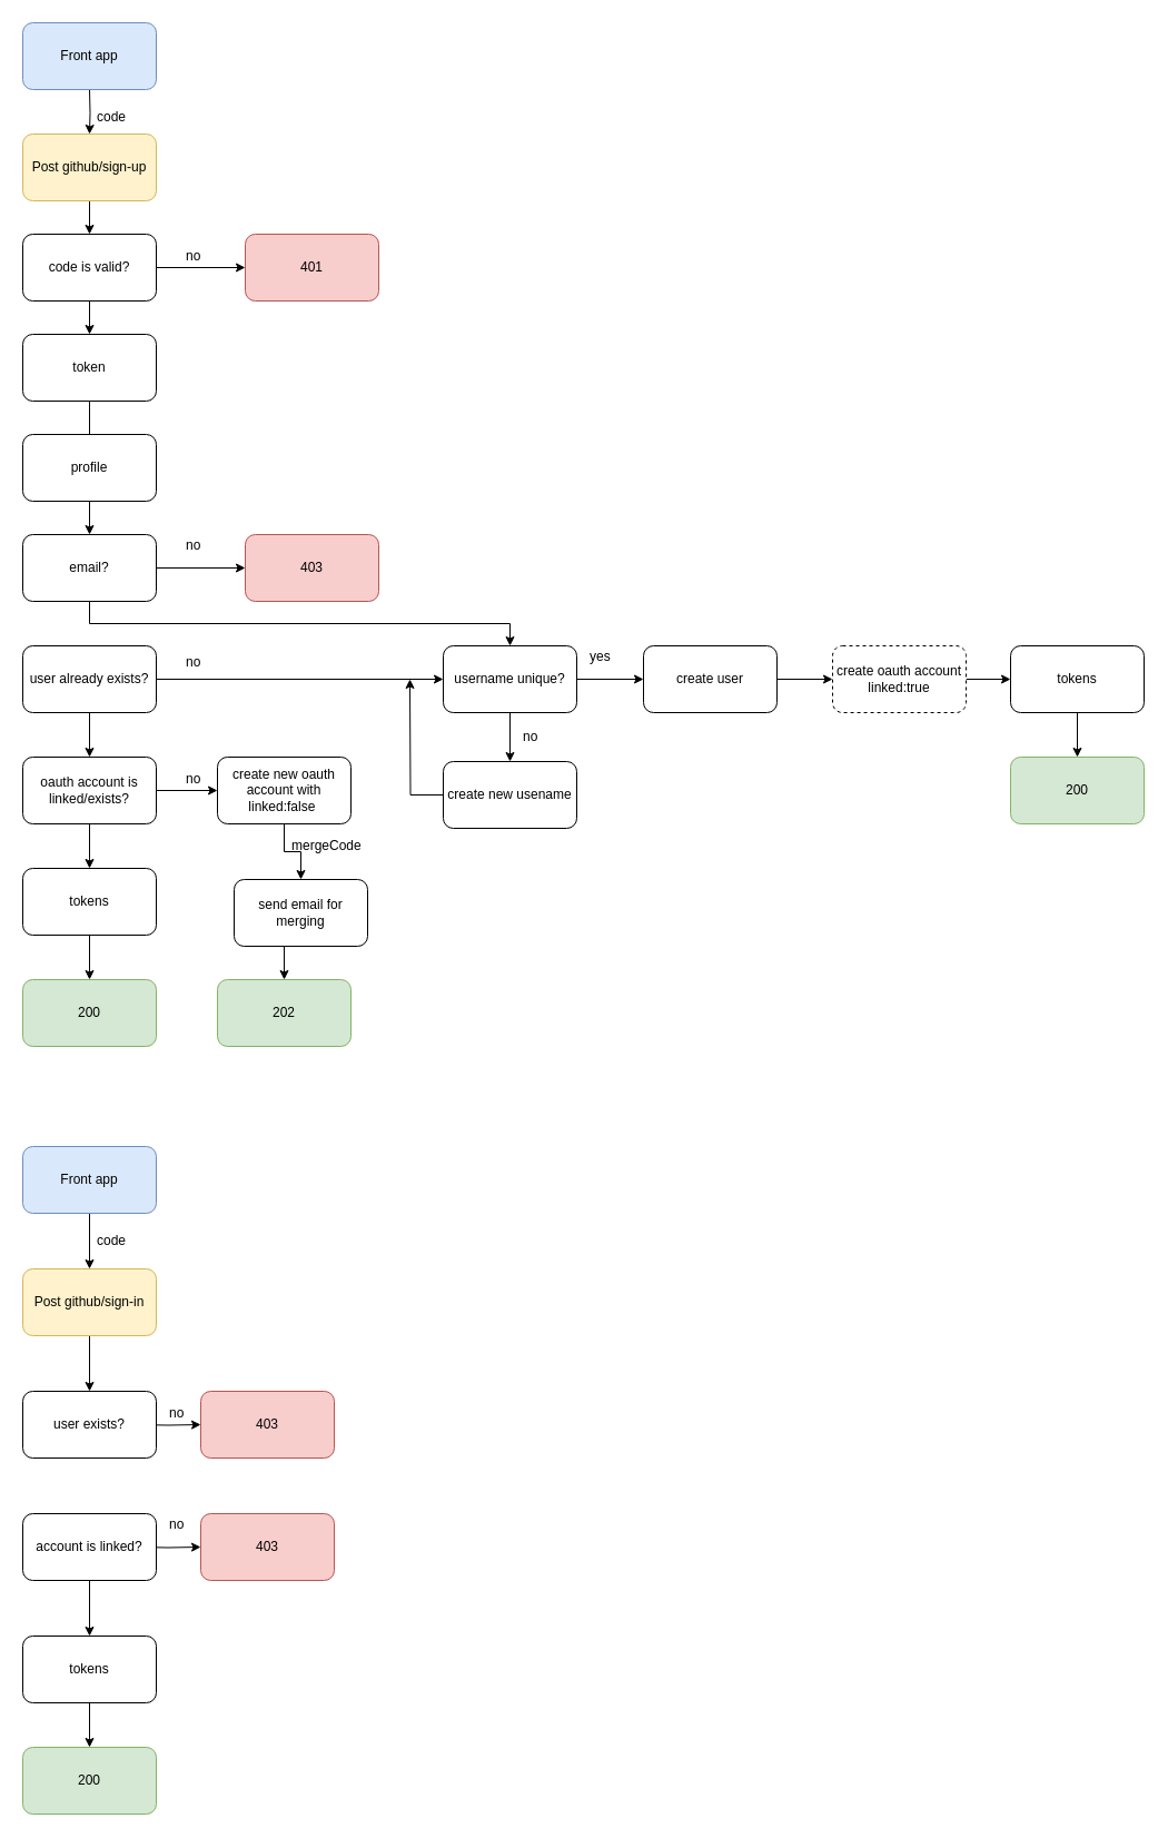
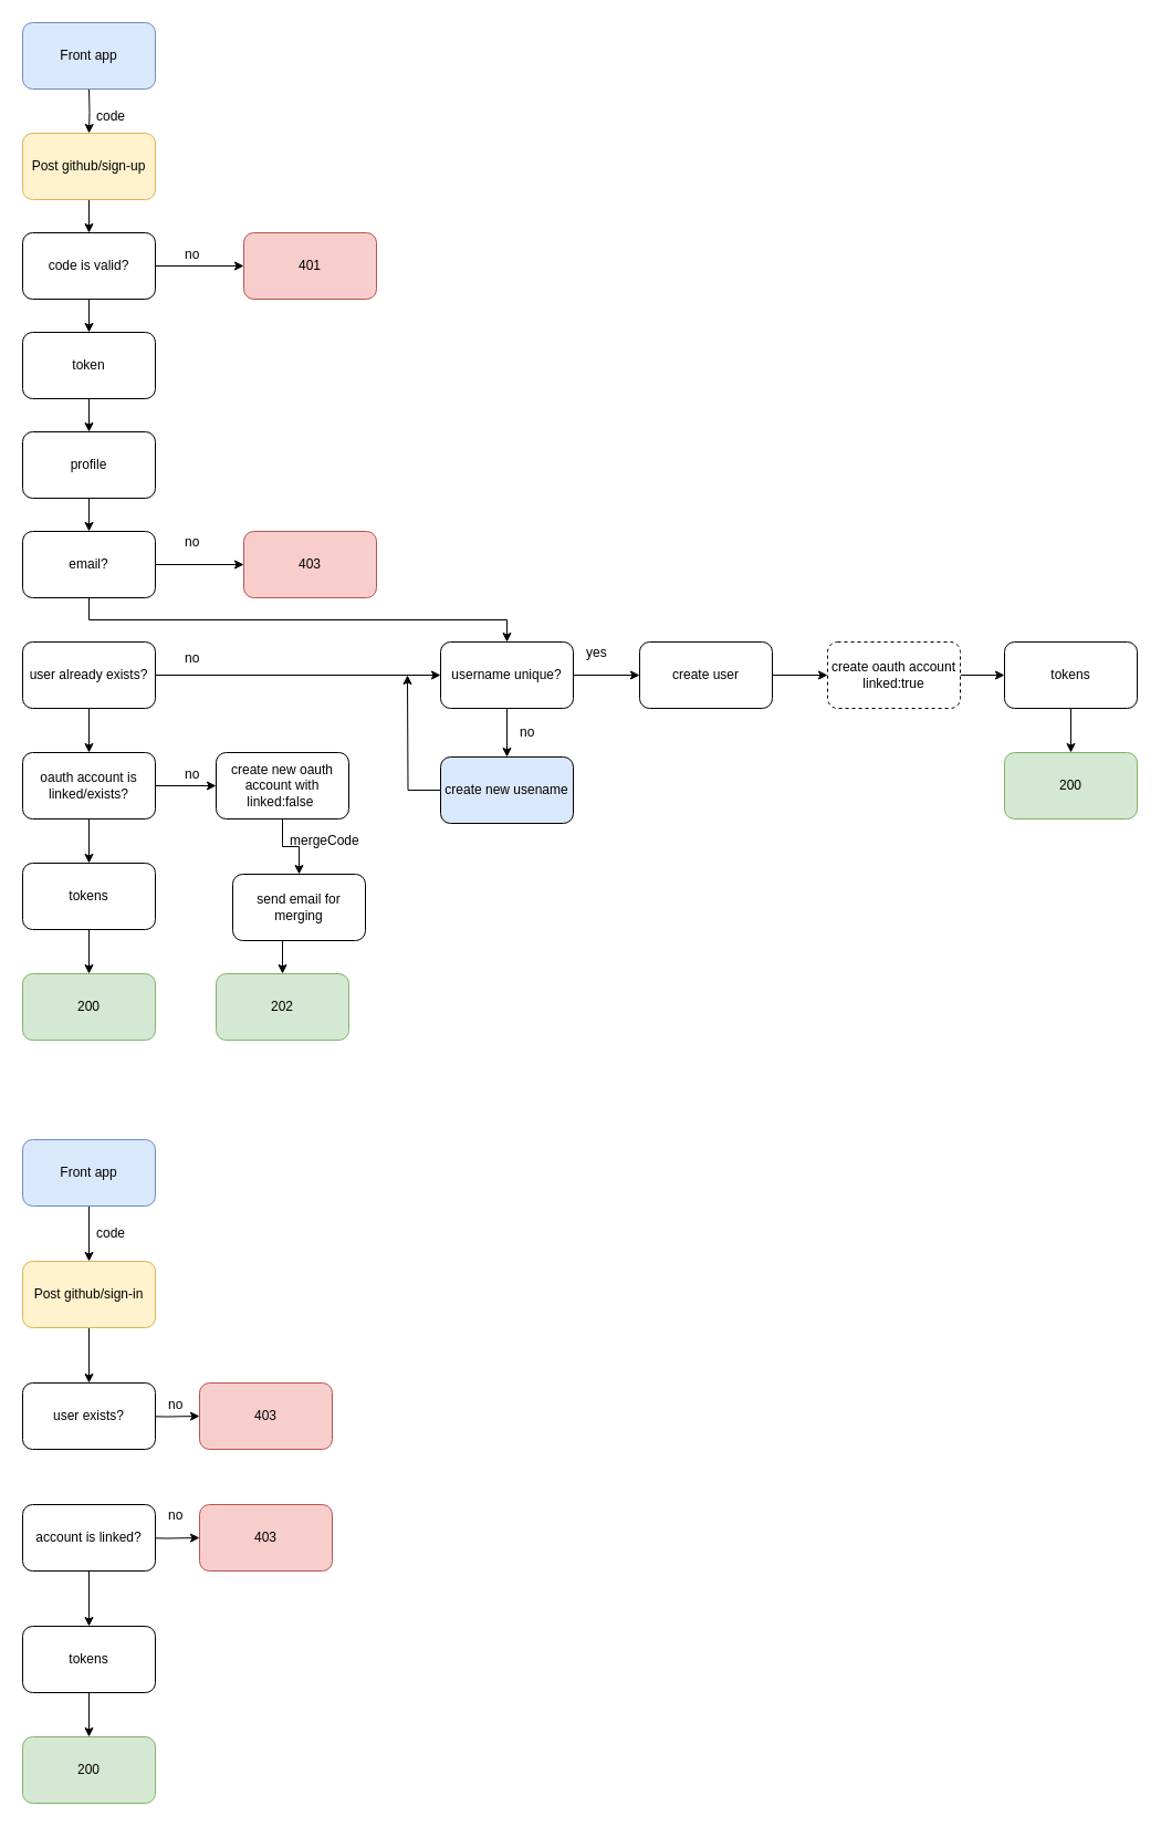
  <mxCell id="0" />
  <mxCell id="1" parent="0" />
  <mxCell id="2" style="edgeStyle=orthogonalEdgeStyle;rounded=0;orthogonalLoop=1;jettySize=auto;html=1;exitX=0.5;exitY=1;exitDx=0;exitDy=0;" parent="1" source="3" target="64" edge="1"><mxGeometry relative="1" as="geometry" /></mxCell>
  <mxCell id="3" value="Post github/sign-up" style="rounded=1;whiteSpace=wrap;html=1;fillColor=#fff2cc;strokeColor=#d6b656;" parent="1" vertex="1"><mxGeometry x="20" y="120" width="120" height="60" as="geometry" /></mxCell>
  <mxCell id="4" value="code" style="text;html=1;resizable=0;points=[];autosize=1;align=left;verticalAlign=top;spacingTop=-4;" parent="1" vertex="1"><mxGeometry x="85" y="95" width="40" height="20" as="geometry" /></mxCell>
  <mxCell id="5" style="edgeStyle=orthogonalEdgeStyle;rounded=0;orthogonalLoop=1;jettySize=auto;html=1;exitX=0.5;exitY=1;exitDx=0;exitDy=0;entryX=0.5;entryY=0;entryDx=0;entryDy=0;" parent="1" source="7" target="10" edge="1"><mxGeometry relative="1" as="geometry" /></mxCell>
  <mxCell id="6" style="edgeStyle=orthogonalEdgeStyle;rounded=0;orthogonalLoop=1;jettySize=auto;html=1;exitX=1;exitY=0.5;exitDx=0;exitDy=0;entryX=0;entryY=0.5;entryDx=0;entryDy=0;" parent="1" source="7" target="30" edge="1"><mxGeometry relative="1" as="geometry" /></mxCell>
  <mxCell id="7" value="user already exists?" style="rounded=1;whiteSpace=wrap;html=1;" parent="1" vertex="1"><mxGeometry x="20" y="580" width="120" height="60" as="geometry" /></mxCell>
  <mxCell id="8" style="edgeStyle=orthogonalEdgeStyle;rounded=0;orthogonalLoop=1;jettySize=auto;html=1;exitX=0.5;exitY=1;exitDx=0;exitDy=0;" parent="1" source="10" target="12" edge="1"><mxGeometry relative="1" as="geometry" /></mxCell>
  <mxCell id="9" style="edgeStyle=orthogonalEdgeStyle;rounded=0;orthogonalLoop=1;jettySize=auto;html=1;exitX=1;exitY=0.5;exitDx=0;exitDy=0;entryX=0;entryY=0.5;entryDx=0;entryDy=0;" parent="1" source="10" target="35" edge="1"><mxGeometry relative="1" as="geometry" /></mxCell>
  <mxCell id="10" value="oauth account is linked/exists?" style="rounded=1;whiteSpace=wrap;html=1;" parent="1" vertex="1"><mxGeometry x="20" y="680" width="120" height="60" as="geometry" /></mxCell>
  <mxCell id="11" style="edgeStyle=orthogonalEdgeStyle;rounded=0;orthogonalLoop=1;jettySize=auto;html=1;exitX=0.5;exitY=1;exitDx=0;exitDy=0;entryX=0.5;entryY=0;entryDx=0;entryDy=0;" parent="1" source="12" target="23" edge="1"><mxGeometry relative="1" as="geometry" /></mxCell>
  <mxCell id="12" value="tokens" style="rounded=1;whiteSpace=wrap;html=1;" parent="1" vertex="1"><mxGeometry x="20" y="780" width="120" height="60" as="geometry" /></mxCell>
  <mxCell id="13" style="edgeStyle=orthogonalEdgeStyle;rounded=0;orthogonalLoop=1;jettySize=auto;html=1;exitX=0.5;exitY=1;exitDx=0;exitDy=0;entryX=0.5;entryY=0;entryDx=0;entryDy=0;" parent="1" source="14" target="22" edge="1"><mxGeometry relative="1" as="geometry"><mxPoint x="255.034" y="870.276" as="targetPoint" /></mxGeometry></mxCell>
  <mxCell id="14" value="send email for merging" style="rounded=1;whiteSpace=wrap;html=1;" parent="1" vertex="1"><mxGeometry x="210" y="790" width="120" height="60" as="geometry" /></mxCell>
  <mxCell id="15" value="no" style="text;html=1;resizable=0;points=[];autosize=1;align=left;verticalAlign=top;spacingTop=-4;" parent="1" vertex="1"><mxGeometry x="165" y="690" width="30" height="20" as="geometry" /></mxCell>
  <mxCell id="16" style="edgeStyle=orthogonalEdgeStyle;rounded=0;orthogonalLoop=1;jettySize=auto;html=1;exitX=1;exitY=0.5;exitDx=0;exitDy=0;" parent="1" source="17" target="19" edge="1"><mxGeometry relative="1" as="geometry" /></mxCell>
  <mxCell id="17" value="create user" style="rounded=1;whiteSpace=wrap;html=1;" parent="1" vertex="1"><mxGeometry x="578" y="580" width="120" height="60" as="geometry" /></mxCell>
  <mxCell id="18" style="edgeStyle=orthogonalEdgeStyle;rounded=0;orthogonalLoop=1;jettySize=auto;html=1;exitX=1;exitY=0.5;exitDx=0;exitDy=0;entryX=0;entryY=0.5;entryDx=0;entryDy=0;" parent="1" source="19" target="21" edge="1"><mxGeometry relative="1" as="geometry" /></mxCell>
  <mxCell id="19" value="create oauth account&lt;br&gt;linked:true" style="rounded=1;whiteSpace=wrap;html=1;dashed=1;" parent="1" vertex="1"><mxGeometry x="748" y="580" width="120" height="60" as="geometry" /></mxCell>
  <mxCell id="20" style="edgeStyle=orthogonalEdgeStyle;rounded=0;orthogonalLoop=1;jettySize=auto;html=1;exitX=0.5;exitY=1;exitDx=0;exitDy=0;entryX=0.5;entryY=0;entryDx=0;entryDy=0;" parent="1" source="21" target="24" edge="1"><mxGeometry relative="1" as="geometry" /></mxCell>
  <mxCell id="21" value="tokens" style="rounded=1;whiteSpace=wrap;html=1;" parent="1" vertex="1"><mxGeometry x="908" y="580" width="120" height="60" as="geometry" /></mxCell>
  <mxCell id="22" value="202" style="rounded=1;whiteSpace=wrap;html=1;fillColor=#d5e8d4;strokeColor=#82b366;" parent="1" vertex="1"><mxGeometry x="195" y="880" width="120" height="60" as="geometry" /></mxCell>
  <mxCell id="23" value="200" style="rounded=1;whiteSpace=wrap;html=1;fillColor=#d5e8d4;strokeColor=#82b366;" parent="1" vertex="1"><mxGeometry x="20" y="880" width="120" height="60" as="geometry" /></mxCell>
  <mxCell id="24" value="200" style="rounded=1;whiteSpace=wrap;html=1;fillColor=#d5e8d4;strokeColor=#82b366;" parent="1" vertex="1"><mxGeometry x="908" y="680" width="120" height="60" as="geometry" /></mxCell>
  <mxCell id="25" value="no" style="text;html=1;resizable=0;points=[];autosize=1;align=left;verticalAlign=top;spacingTop=-4;" parent="1" vertex="1"><mxGeometry x="165" y="585" width="30" height="20" as="geometry" /></mxCell>
  <mxCell id="26" value="403" style="rounded=1;whiteSpace=wrap;html=1;fillColor=#f8cecc;strokeColor=#b85450;" parent="1" vertex="1"><mxGeometry x="220" y="480" width="120" height="60" as="geometry" /></mxCell>
  <mxCell id="27" value="no" style="text;html=1;resizable=0;points=[];autosize=1;align=left;verticalAlign=top;spacingTop=-4;" parent="1" vertex="1"><mxGeometry x="165" y="480" width="30" height="20" as="geometry" /></mxCell>
  <mxCell id="28" style="edgeStyle=orthogonalEdgeStyle;rounded=0;orthogonalLoop=1;jettySize=auto;html=1;exitX=1;exitY=0.5;exitDx=0;exitDy=0;" parent="1" source="30" target="17" edge="1"><mxGeometry relative="1" as="geometry" /></mxCell>
  <mxCell id="29" style="edgeStyle=orthogonalEdgeStyle;rounded=0;orthogonalLoop=1;jettySize=auto;html=1;exitX=0.5;exitY=1;exitDx=0;exitDy=0;entryX=0.5;entryY=0;entryDx=0;entryDy=0;" parent="1" source="30" target="33" edge="1"><mxGeometry relative="1" as="geometry" /></mxCell>
  <mxCell id="30" value="username unique?" style="rounded=1;whiteSpace=wrap;html=1;" parent="1" vertex="1"><mxGeometry x="398" y="580" width="120" height="60" as="geometry" /></mxCell>
  <mxCell id="31" value="yes" style="text;html=1;resizable=0;points=[];autosize=1;align=left;verticalAlign=top;spacingTop=-4;" parent="1" vertex="1"><mxGeometry x="528" y="580" width="30" height="20" as="geometry" /></mxCell>
  <mxCell id="32" style="edgeStyle=orthogonalEdgeStyle;rounded=0;orthogonalLoop=1;jettySize=auto;html=1;exitX=0;exitY=0.5;exitDx=0;exitDy=0;" parent="1" source="33" edge="1"><mxGeometry relative="1" as="geometry"><mxPoint x="368" y="610" as="targetPoint" /></mxGeometry></mxCell>
- <mxCell id="33" value="create new usename" style="rounded=1;whiteSpace=wrap;html=1;" parent="1" vertex="1"><mxGeometry x="398" y="684" width="120" height="60" as="geometry" /></mxCell>
+ <mxCell id="33" value="create new usename" style="rounded=1;whiteSpace=wrap;html=1;fillColor=#dae8fc;" parent="1" vertex="1"><mxGeometry x="398" y="684" width="120" height="60" as="geometry" /></mxCell>
  <mxCell id="34" style="edgeStyle=orthogonalEdgeStyle;rounded=0;orthogonalLoop=1;jettySize=auto;html=1;exitX=0.5;exitY=1;exitDx=0;exitDy=0;entryX=0.5;entryY=0;entryDx=0;entryDy=0;" parent="1" source="35" target="14" edge="1"><mxGeometry relative="1" as="geometry" /></mxCell>
  <mxCell id="35" value="create new oauth account with linked:false&amp;nbsp;" style="rounded=1;whiteSpace=wrap;html=1;" parent="1" vertex="1"><mxGeometry x="195" y="680" width="120" height="60" as="geometry" /></mxCell>
  <mxCell id="36" value="mergeCode&amp;nbsp;" style="text;html=1;resizable=0;points=[];autosize=1;align=left;verticalAlign=top;spacingTop=-4;" parent="1" vertex="1"><mxGeometry x="260" y="750" width="80" height="20" as="geometry" /></mxCell>
  <mxCell id="37" style="edgeStyle=orthogonalEdgeStyle;rounded=0;orthogonalLoop=1;jettySize=auto;html=1;exitX=0.5;exitY=1;exitDx=0;exitDy=0;entryX=0.5;entryY=0;entryDx=0;entryDy=0;" parent="1" source="38" target="55" edge="1"><mxGeometry relative="1" as="geometry"><mxPoint x="79.765" y="1239.706" as="targetPoint" /></mxGeometry></mxCell>
  <mxCell id="38" value="Post github/sign-in" style="rounded=1;whiteSpace=wrap;html=1;fillColor=#fff2cc;strokeColor=#d6b656;" parent="1" vertex="1"><mxGeometry x="20" y="1140" width="120" height="60" as="geometry" /></mxCell>
  <mxCell id="39" value="no" style="text;html=1;resizable=0;points=[];autosize=1;align=left;verticalAlign=top;spacingTop=-4;" parent="1" vertex="1"><mxGeometry x="468" y="652" width="30" height="20" as="geometry" /></mxCell>
  <mxCell id="40" style="edgeStyle=orthogonalEdgeStyle;rounded=0;orthogonalLoop=1;jettySize=auto;html=1;entryX=0.5;entryY=0;entryDx=0;entryDy=0;" parent="1" target="3" edge="1"><mxGeometry relative="1" as="geometry"><mxPoint x="80" y="80" as="sourcePoint" /></mxGeometry></mxCell>
  <mxCell id="41" value="Front app" style="rounded=1;whiteSpace=wrap;html=1;fillColor=#dae8fc;strokeColor=#6c8ebf;" parent="1" vertex="1"><mxGeometry x="20" y="20" width="120" height="60" as="geometry" /></mxCell>
  <mxCell id="42" style="edgeStyle=orthogonalEdgeStyle;rounded=0;orthogonalLoop=1;jettySize=auto;html=1;exitX=0.5;exitY=1;exitDx=0;exitDy=0;entryX=0.5;entryY=0;entryDx=0;entryDy=0;" parent="1" source="43" target="38" edge="1"><mxGeometry relative="1" as="geometry" /></mxCell>
  <mxCell id="43" value="Front app" style="rounded=1;whiteSpace=wrap;html=1;fillColor=#dae8fc;strokeColor=#6c8ebf;" parent="1" vertex="1"><mxGeometry x="20" y="1030" width="120" height="60" as="geometry" /></mxCell>
  <mxCell id="44" value="code" style="text;html=1;resizable=0;points=[];autosize=1;align=left;verticalAlign=top;spacingTop=-4;" parent="1" vertex="1"><mxGeometry x="85" y="1105" width="40" height="20" as="geometry" /></mxCell>
  <mxCell id="45" value="403" style="rounded=1;whiteSpace=wrap;html=1;fillColor=#f8cecc;strokeColor=#b85450;" parent="1" vertex="1"><mxGeometry x="180" y="1250" width="120" height="60" as="geometry" /></mxCell>
  <mxCell id="46" style="edgeStyle=orthogonalEdgeStyle;rounded=0;orthogonalLoop=1;jettySize=auto;html=1;exitX=1;exitY=0.5;exitDx=0;exitDy=0;entryX=0;entryY=0.5;entryDx=0;entryDy=0;" parent="1" target="45" edge="1"><mxGeometry relative="1" as="geometry"><mxPoint x="120" y="1280" as="sourcePoint" /></mxGeometry></mxCell>
  <mxCell id="47" value="no" style="text;html=1;resizable=0;points=[];autosize=1;align=left;verticalAlign=top;spacingTop=-4;" parent="1" vertex="1"><mxGeometry x="150" y="1260" width="30" height="20" as="geometry" /></mxCell>
  <mxCell id="48" style="edgeStyle=orthogonalEdgeStyle;rounded=0;orthogonalLoop=1;jettySize=auto;html=1;exitX=1;exitY=0.5;exitDx=0;exitDy=0;" parent="1" target="50" edge="1"><mxGeometry relative="1" as="geometry"><mxPoint x="120" y="1390" as="sourcePoint" /></mxGeometry></mxCell>
  <mxCell id="49" style="edgeStyle=orthogonalEdgeStyle;rounded=0;orthogonalLoop=1;jettySize=auto;html=1;exitX=0.5;exitY=1;exitDx=0;exitDy=0;entryX=0.5;entryY=0;entryDx=0;entryDy=0;" parent="1" source="56" target="53" edge="1"><mxGeometry relative="1" as="geometry"><mxPoint x="80" y="1430" as="sourcePoint" /></mxGeometry></mxCell>
  <mxCell id="50" value="403" style="rounded=1;whiteSpace=wrap;html=1;fillColor=#f8cecc;strokeColor=#b85450;" parent="1" vertex="1"><mxGeometry x="180" y="1360" width="120" height="60" as="geometry" /></mxCell>
  <mxCell id="51" value="no" style="text;html=1;resizable=0;points=[];autosize=1;align=left;verticalAlign=top;spacingTop=-4;" parent="1" vertex="1"><mxGeometry x="150" y="1360" width="30" height="20" as="geometry" /></mxCell>
  <mxCell id="52" style="edgeStyle=orthogonalEdgeStyle;rounded=0;orthogonalLoop=1;jettySize=auto;html=1;exitX=0.5;exitY=1;exitDx=0;exitDy=0;entryX=0.5;entryY=0;entryDx=0;entryDy=0;" parent="1" source="53" target="54" edge="1"><mxGeometry relative="1" as="geometry" /></mxCell>
  <mxCell id="53" value="tokens" style="rounded=1;whiteSpace=wrap;html=1;" parent="1" vertex="1"><mxGeometry x="20" y="1470" width="120" height="60" as="geometry" /></mxCell>
  <mxCell id="54" value="200" style="rounded=1;whiteSpace=wrap;html=1;fillColor=#d5e8d4;strokeColor=#82b366;" parent="1" vertex="1"><mxGeometry x="20" y="1570" width="120" height="60" as="geometry" /></mxCell>
  <mxCell id="55" value="user exists?" style="rounded=1;whiteSpace=wrap;html=1;" parent="1" vertex="1"><mxGeometry x="20" y="1250" width="120" height="60" as="geometry" /></mxCell>
  <mxCell id="56" value="account is linked?" style="rounded=1;whiteSpace=wrap;html=1;" parent="1" vertex="1"><mxGeometry x="20" y="1360" width="120" height="60" as="geometry" /></mxCell>
- <mxCell id="57" style="edgeStyle=orthogonalEdgeStyle;rounded=0;orthogonalLoop=1;jettySize=auto;html=1;exitX=0.5;exitY=1;exitDx=0;exitDy=0;entryX=0.5;entryY=0;entryDx=0;entryDy=0;endArrow=none;" parent="1" source="58" target="60" edge="1"><mxGeometry relative="1" as="geometry" /></mxCell>
+ <mxCell id="57" style="edgeStyle=orthogonalEdgeStyle;rounded=0;orthogonalLoop=1;jettySize=auto;html=1;exitX=0.5;exitY=1;exitDx=0;exitDy=0;entryX=0.5;entryY=0;entryDx=0;entryDy=0;" parent="1" source="58" target="60" edge="1"><mxGeometry relative="1" as="geometry" /></mxCell>
  <mxCell id="58" value="token" style="rounded=1;whiteSpace=wrap;html=1;" parent="1" vertex="1"><mxGeometry x="20" y="300" width="120" height="60" as="geometry" /></mxCell>
  <mxCell id="59" style="edgeStyle=orthogonalEdgeStyle;rounded=0;orthogonalLoop=1;jettySize=auto;html=1;exitX=0.5;exitY=1;exitDx=0;exitDy=0;entryX=0.5;entryY=0;entryDx=0;entryDy=0;" parent="1" source="60" target="68" edge="1"><mxGeometry relative="1" as="geometry" /></mxCell>
  <mxCell id="60" value="profile" style="rounded=1;whiteSpace=wrap;html=1;" parent="1" vertex="1"><mxGeometry x="20" y="390" width="120" height="60" as="geometry" /></mxCell>
  <mxCell id="61" value="401" style="rounded=1;whiteSpace=wrap;html=1;fillColor=#f8cecc;strokeColor=#b85450;" parent="1" vertex="1"><mxGeometry x="220" y="210" width="120" height="60" as="geometry" /></mxCell>
  <mxCell id="62" style="edgeStyle=orthogonalEdgeStyle;rounded=0;orthogonalLoop=1;jettySize=auto;html=1;exitX=1;exitY=0.5;exitDx=0;exitDy=0;entryX=0;entryY=0.5;entryDx=0;entryDy=0;" parent="1" source="64" target="61" edge="1"><mxGeometry relative="1" as="geometry" /></mxCell>
  <mxCell id="63" style="edgeStyle=orthogonalEdgeStyle;rounded=0;orthogonalLoop=1;jettySize=auto;html=1;exitX=0.5;exitY=1;exitDx=0;exitDy=0;" parent="1" source="64" target="58" edge="1"><mxGeometry relative="1" as="geometry" /></mxCell>
  <mxCell id="64" value="code is valid?" style="rounded=1;whiteSpace=wrap;html=1;" parent="1" vertex="1"><mxGeometry x="20" y="210" width="120" height="60" as="geometry" /></mxCell>
  <mxCell id="65" value="no&lt;br&gt;" style="text;html=1;resizable=0;points=[];autosize=1;align=left;verticalAlign=top;spacingTop=-4;" parent="1" vertex="1"><mxGeometry x="165" y="220" width="30" height="20" as="geometry" /></mxCell>
  <mxCell id="66" style="edgeStyle=orthogonalEdgeStyle;rounded=0;orthogonalLoop=1;jettySize=auto;html=1;exitX=1;exitY=0.5;exitDx=0;exitDy=0;entryX=0;entryY=0.5;entryDx=0;entryDy=0;" parent="1" source="68" target="26" edge="1"><mxGeometry relative="1" as="geometry" /></mxCell>
  <mxCell id="67" style="edgeStyle=orthogonalEdgeStyle;rounded=0;orthogonalLoop=1;jettySize=auto;html=1;exitX=0.5;exitY=1;exitDx=0;exitDy=0;" parent="1" source="68" target="30" edge="1"><mxGeometry relative="1" as="geometry" /></mxCell>
  <mxCell id="68" value="email?" style="rounded=1;whiteSpace=wrap;html=1;" parent="1" vertex="1"><mxGeometry x="20" y="480" width="120" height="60" as="geometry" /></mxCell>
